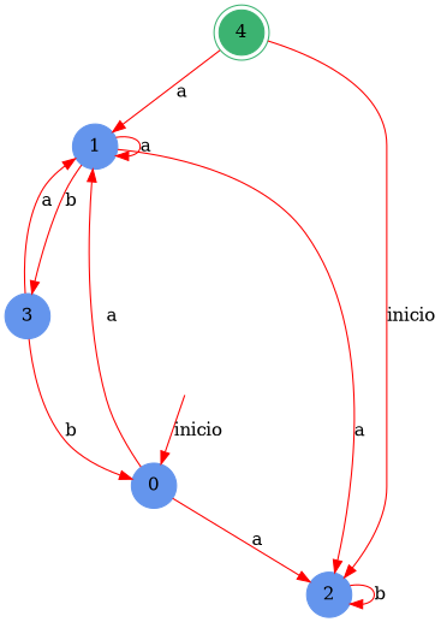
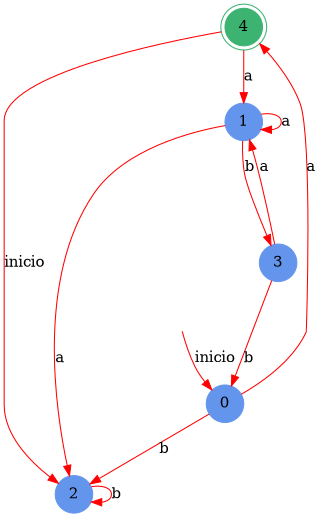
  digraph {
    rankdir=TB
    node [color=cornflowerblue shape=circle style=filled]
    edge [color=red]
    4 [color=mediumseagreen shape=doublecircle]
    1
    2
    3
    secret_node [style=invis]
    0
    4 -> 1 [label=a]
    4 -> 2 [label=inicio]
    1 -> 1 [label=a]
    1 -> 2 [label=a]
    1 -> 3 [label=b]
    2 -> 2 [label=b]
    3 -> 1 [label=a]
    3 -> 0 [label=b]
    secret_node -> 0 [label=inicio]
-   0 -> 1 [label=a]
-   0 -> 2 [label=a]
+   0 -> 4 [label=a]
+   0 -> 2 [label=b]
  }
